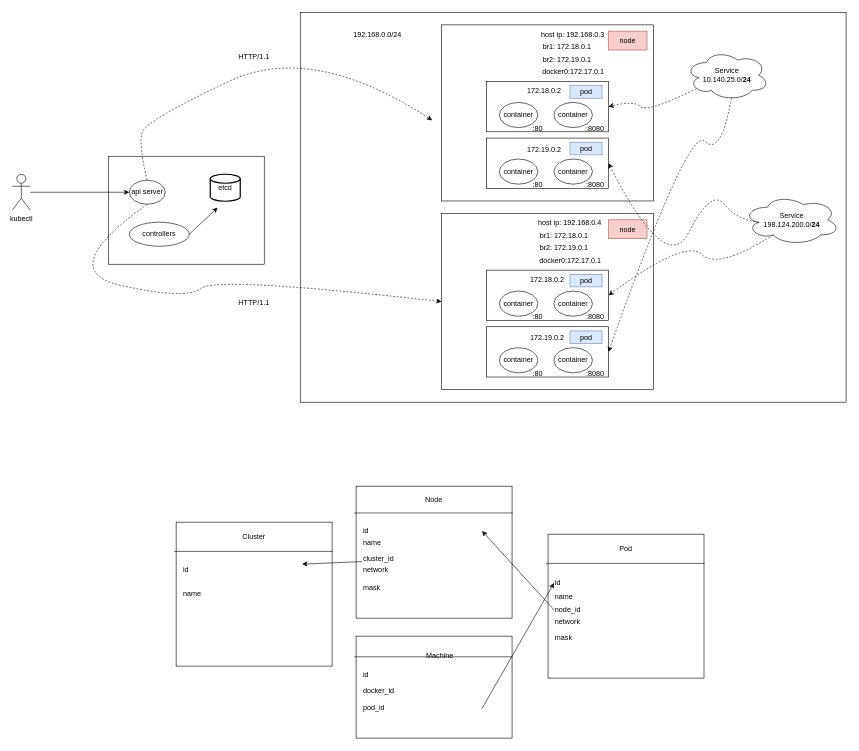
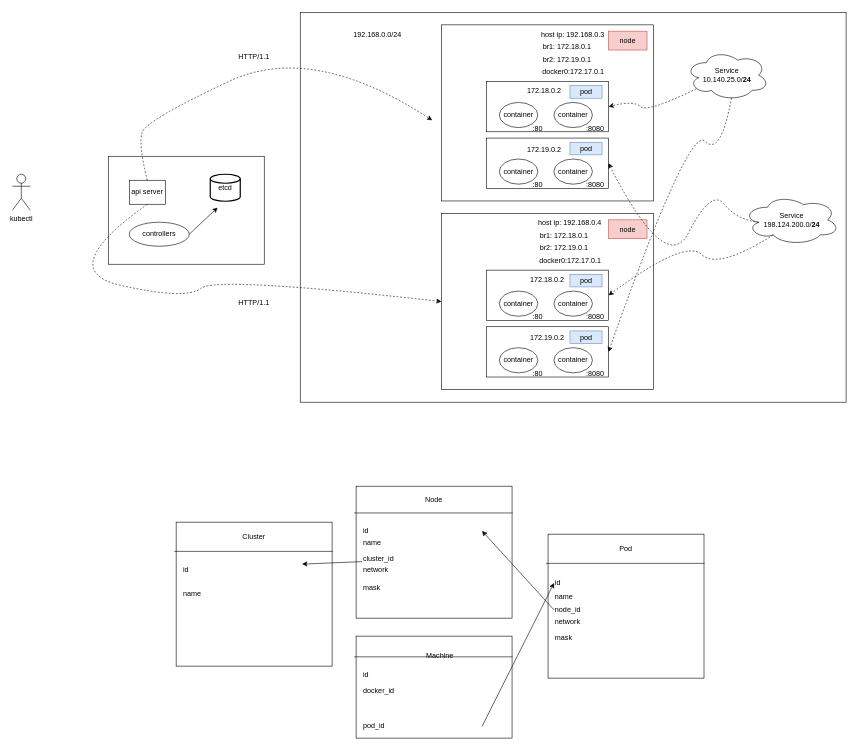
  <mxCell id="0" />
  <mxCell id="1" parent="0" />
  <mxCell id="2" value="" style="group" parent="1" vertex="1" connectable="0"><mxGeometry x="180" y="260" width="260" height="180" as="geometry" /></mxCell>
  <mxCell id="3" value="" style="rounded=0;whiteSpace=wrap;html=1;" parent="2" vertex="1"><mxGeometry width="260" height="180" as="geometry" /></mxCell>
- <mxCell id="4" value="api server" style="ellipse;whiteSpace=wrap;html=1;" parent="2" vertex="1"><mxGeometry x="35" y="40" width="60" height="40" as="geometry" /></mxCell>
+ <mxCell id="4" value="api server" style="rounded=0;whiteSpace=wrap;html=1;" parent="2" vertex="1"><mxGeometry x="35" y="40" width="60" height="40" as="geometry" /></mxCell>
  <mxCell id="5" value="controllers" style="ellipse;whiteSpace=wrap;html=1;" parent="2" vertex="1"><mxGeometry x="35" y="110" width="100" height="40" as="geometry" /></mxCell>
  <mxCell id="6" value="" style="endArrow=classic;html=1;rounded=0;exitX=1;exitY=0.5;exitDx=0;exitDy=0;entryX=0.145;entryY=1;entryDx=0;entryDy=-4.35;entryPerimeter=0;" parent="2" source="5" edge="1"><mxGeometry width="50" height="50" relative="1" as="geometry"><mxPoint x="150" y="115" as="sourcePoint" /><mxPoint x="182.25" y="85.65" as="targetPoint" /></mxGeometry></mxCell>
  <mxCell id="7" value="etcd" style="strokeWidth=2;html=1;shape=mxgraph.flowchart.database;whiteSpace=wrap;" vertex="1" parent="2"><mxGeometry x="170" y="30" width="50" height="45" as="geometry" /></mxCell>
  <mxCell id="8" value="" style="group" parent="1" vertex="1" connectable="0"><mxGeometry x="500" y="20" width="910" height="650" as="geometry" /></mxCell>
  <mxCell id="9" value="" style="rounded=0;whiteSpace=wrap;html=1;" parent="8" vertex="1"><mxGeometry width="910" height="650" as="geometry" /></mxCell>
  <mxCell id="10" value="" style="group" parent="8" vertex="1" connectable="0"><mxGeometry x="235.529" y="20.968" width="353.294" height="293.548" as="geometry" /></mxCell>
  <mxCell id="11" value="" style="rounded=0;whiteSpace=wrap;html=1;" parent="10" vertex="1"><mxGeometry width="353.294" height="293.548" as="geometry" /></mxCell>
  <mxCell id="12" value="node" style="text;html=1;strokeColor=#b85450;fillColor=#f8cecc;align=center;verticalAlign=middle;whiteSpace=wrap;rounded=0;" parent="10" vertex="1"><mxGeometry x="278.353" y="10.484" width="64.235" height="31.452" as="geometry" /></mxCell>
  <mxCell id="13" value="" style="group" parent="10" vertex="1" connectable="0"><mxGeometry x="74.941" y="188.71" width="214.118" height="94.355" as="geometry" /></mxCell>
  <mxCell id="14" value="" style="rounded=0;whiteSpace=wrap;html=1;" parent="13" vertex="1"><mxGeometry width="203.412" height="83.871" as="geometry" /></mxCell>
  <mxCell id="15" value="pod" style="text;html=1;strokeColor=#6c8ebf;fillColor=#dae8fc;align=center;verticalAlign=middle;whiteSpace=wrap;rounded=0;" parent="13" vertex="1"><mxGeometry x="139.176" y="6.989" width="53.529" height="20.968" as="geometry" /></mxCell>
  <mxCell id="16" value="container" style="ellipse;whiteSpace=wrap;html=1;" parent="13" vertex="1"><mxGeometry x="112.412" y="34.946" width="64.235" height="41.935" as="geometry" /></mxCell>
  <mxCell id="17" value="container" style="ellipse;whiteSpace=wrap;html=1;" parent="13" vertex="1"><mxGeometry x="21.412" y="34.946" width="64.235" height="41.935" as="geometry" /></mxCell>
  <mxCell id="18" value=":80" style="text;html=1;strokeColor=none;fillColor=none;align=center;verticalAlign=middle;whiteSpace=wrap;rounded=0;" parent="13" vertex="1"><mxGeometry x="53.529" y="62.903" width="64.235" height="31.452" as="geometry" /></mxCell>
  <mxCell id="19" value=":8080" style="text;html=1;strokeColor=none;fillColor=none;align=center;verticalAlign=middle;whiteSpace=wrap;rounded=0;" parent="13" vertex="1"><mxGeometry x="149.882" y="62.903" width="64.235" height="31.452" as="geometry" /></mxCell>
  <mxCell id="20" value="172.19.0.2" style="text;html=1;strokeColor=none;fillColor=none;align=center;verticalAlign=middle;whiteSpace=wrap;rounded=0;" vertex="1" parent="13"><mxGeometry x="64.235" y="3.491" width="64.235" height="31.452" as="geometry" /></mxCell>
  <mxCell id="21" value="" style="group" parent="10" vertex="1" connectable="0"><mxGeometry x="74.941" y="94.355" width="214.118" height="94.355" as="geometry" /></mxCell>
  <mxCell id="22" value="" style="rounded=0;whiteSpace=wrap;html=1;" parent="21" vertex="1"><mxGeometry width="203.412" height="83.871" as="geometry" /></mxCell>
  <mxCell id="23" value="pod" style="text;html=1;strokeColor=#6c8ebf;fillColor=#dae8fc;align=center;verticalAlign=middle;whiteSpace=wrap;rounded=0;" parent="21" vertex="1"><mxGeometry x="139.176" y="6.989" width="53.529" height="20.968" as="geometry" /></mxCell>
  <mxCell id="24" value="container" style="ellipse;whiteSpace=wrap;html=1;" parent="21" vertex="1"><mxGeometry x="112.412" y="34.946" width="64.235" height="41.935" as="geometry" /></mxCell>
  <mxCell id="25" value="container" style="ellipse;whiteSpace=wrap;html=1;" parent="21" vertex="1"><mxGeometry x="21.412" y="34.946" width="64.235" height="41.935" as="geometry" /></mxCell>
  <mxCell id="26" value=":80" style="text;html=1;strokeColor=none;fillColor=none;align=center;verticalAlign=middle;whiteSpace=wrap;rounded=0;" parent="21" vertex="1"><mxGeometry x="53.529" y="62.903" width="64.235" height="31.452" as="geometry" /></mxCell>
  <mxCell id="27" value=":8080" style="text;html=1;strokeColor=none;fillColor=none;align=center;verticalAlign=middle;whiteSpace=wrap;rounded=0;" parent="21" vertex="1"><mxGeometry x="149.882" y="62.903" width="64.235" height="31.452" as="geometry" /></mxCell>
  <mxCell id="28" value="172.18.0.2" style="text;html=1;strokeColor=none;fillColor=none;align=center;verticalAlign=middle;whiteSpace=wrap;rounded=0;" parent="21" vertex="1"><mxGeometry x="64.235" width="64.235" height="31.452" as="geometry" /></mxCell>
  <mxCell id="29" value="host ip: 192.168.0.3" style="text;html=1;strokeColor=none;fillColor=none;align=center;verticalAlign=middle;whiteSpace=wrap;rounded=0;" vertex="1" parent="10"><mxGeometry x="159.64" width="118.71" height="31.45" as="geometry" /></mxCell>
  <mxCell id="30" value="br1: 172.18.0.1" style="text;html=1;strokeColor=none;fillColor=none;align=center;verticalAlign=middle;whiteSpace=wrap;rounded=0;" vertex="1" parent="10"><mxGeometry x="159.64" y="20.97" width="100" height="31.45" as="geometry" /></mxCell>
  <mxCell id="31" value="br2: 172.19.0.1" style="text;html=1;strokeColor=none;fillColor=none;align=center;verticalAlign=middle;whiteSpace=wrap;rounded=0;" vertex="1" parent="10"><mxGeometry x="166.87" y="41.94" width="85.53" height="31.45" as="geometry" /></mxCell>
  <mxCell id="32" value="docker0:172.17.0.1" style="text;html=1;strokeColor=none;fillColor=none;align=center;verticalAlign=middle;whiteSpace=wrap;rounded=0;" vertex="1" parent="10"><mxGeometry x="166.868" y="62.908" width="107.059" height="31.452" as="geometry" /></mxCell>
  <mxCell id="33" value="" style="group" parent="8" vertex="1" connectable="0"><mxGeometry x="235.529" y="335.484" width="353.294" height="293.548" as="geometry" /></mxCell>
  <mxCell id="34" value="" style="rounded=0;whiteSpace=wrap;html=1;" parent="33" vertex="1"><mxGeometry width="353.294" height="293.548" as="geometry" /></mxCell>
  <mxCell id="35" value="node" style="text;html=1;strokeColor=#b85450;fillColor=#f8cecc;align=center;verticalAlign=middle;whiteSpace=wrap;rounded=0;" parent="33" vertex="1"><mxGeometry x="278.353" y="10.484" width="64.235" height="31.452" as="geometry" /></mxCell>
  <mxCell id="36" value="" style="group" parent="33" vertex="1" connectable="0"><mxGeometry x="74.941" y="188.71" width="214.118" height="94.355" as="geometry" /></mxCell>
  <mxCell id="37" value="" style="rounded=0;whiteSpace=wrap;html=1;" parent="36" vertex="1"><mxGeometry width="203.412" height="83.871" as="geometry" /></mxCell>
  <mxCell id="38" value="pod" style="text;html=1;strokeColor=#6c8ebf;fillColor=#dae8fc;align=center;verticalAlign=middle;whiteSpace=wrap;rounded=0;" parent="36" vertex="1"><mxGeometry x="139.176" y="6.989" width="53.529" height="20.968" as="geometry" /></mxCell>
  <mxCell id="39" value="container" style="ellipse;whiteSpace=wrap;html=1;" parent="36" vertex="1"><mxGeometry x="112.412" y="34.946" width="64.235" height="41.935" as="geometry" /></mxCell>
  <mxCell id="40" value="container" style="ellipse;whiteSpace=wrap;html=1;" parent="36" vertex="1"><mxGeometry x="21.412" y="34.946" width="64.235" height="41.935" as="geometry" /></mxCell>
  <mxCell id="41" value=":80" style="text;html=1;strokeColor=none;fillColor=none;align=center;verticalAlign=middle;whiteSpace=wrap;rounded=0;" parent="36" vertex="1"><mxGeometry x="53.529" y="62.903" width="64.235" height="31.452" as="geometry" /></mxCell>
  <mxCell id="42" value=":8080" style="text;html=1;strokeColor=none;fillColor=none;align=center;verticalAlign=middle;whiteSpace=wrap;rounded=0;" parent="36" vertex="1"><mxGeometry x="149.882" y="62.903" width="64.235" height="31.452" as="geometry" /></mxCell>
  <mxCell id="43" value="172.19.0.2" style="text;html=1;strokeColor=none;fillColor=none;align=center;verticalAlign=middle;whiteSpace=wrap;rounded=0;" parent="36" vertex="1"><mxGeometry x="69.588" y="3.491" width="64.235" height="31.452" as="geometry" /></mxCell>
  <mxCell id="44" value="" style="group" parent="33" vertex="1" connectable="0"><mxGeometry x="74.941" y="94.355" width="214.118" height="94.355" as="geometry" /></mxCell>
  <mxCell id="45" value="" style="rounded=0;whiteSpace=wrap;html=1;" parent="44" vertex="1"><mxGeometry width="203.412" height="83.871" as="geometry" /></mxCell>
  <mxCell id="46" value="pod" style="text;html=1;strokeColor=#6c8ebf;fillColor=#dae8fc;align=center;verticalAlign=middle;whiteSpace=wrap;rounded=0;" parent="44" vertex="1"><mxGeometry x="139.176" y="6.989" width="53.529" height="20.968" as="geometry" /></mxCell>
  <mxCell id="47" value="container" style="ellipse;whiteSpace=wrap;html=1;" parent="44" vertex="1"><mxGeometry x="112.412" y="34.946" width="64.235" height="41.935" as="geometry" /></mxCell>
  <mxCell id="48" value="container" style="ellipse;whiteSpace=wrap;html=1;" parent="44" vertex="1"><mxGeometry x="21.412" y="34.946" width="64.235" height="41.935" as="geometry" /></mxCell>
  <mxCell id="49" value=":80" style="text;html=1;strokeColor=none;fillColor=none;align=center;verticalAlign=middle;whiteSpace=wrap;rounded=0;" parent="44" vertex="1"><mxGeometry x="53.529" y="62.903" width="64.235" height="31.452" as="geometry" /></mxCell>
  <mxCell id="50" value=":8080" style="text;html=1;strokeColor=none;fillColor=none;align=center;verticalAlign=middle;whiteSpace=wrap;rounded=0;" parent="44" vertex="1"><mxGeometry x="149.882" y="62.903" width="64.235" height="31.452" as="geometry" /></mxCell>
  <mxCell id="51" value="172.18.0.2" style="text;html=1;strokeColor=none;fillColor=none;align=center;verticalAlign=middle;whiteSpace=wrap;rounded=0;" parent="44" vertex="1"><mxGeometry x="69.588" width="64.235" height="31.452" as="geometry" /></mxCell>
  <mxCell id="52" value="host ip: 192.168.0.4" style="text;html=1;strokeColor=none;fillColor=none;align=center;verticalAlign=middle;whiteSpace=wrap;rounded=0;" vertex="1" parent="33"><mxGeometry x="154.47" y="-0.006" width="118.71" height="31.45" as="geometry" /></mxCell>
  <mxCell id="53" value="br1: 172.18.0.1" style="text;html=1;strokeColor=none;fillColor=none;align=center;verticalAlign=middle;whiteSpace=wrap;rounded=0;" vertex="1" parent="33"><mxGeometry x="154.47" y="20.964" width="100" height="31.45" as="geometry" /></mxCell>
  <mxCell id="54" value="br2: 172.19.0.1" style="text;html=1;strokeColor=none;fillColor=none;align=center;verticalAlign=middle;whiteSpace=wrap;rounded=0;" vertex="1" parent="33"><mxGeometry x="161.7" y="41.934" width="85.53" height="31.45" as="geometry" /></mxCell>
  <mxCell id="55" value="docker0:172.17.0.1" style="text;html=1;strokeColor=none;fillColor=none;align=center;verticalAlign=middle;whiteSpace=wrap;rounded=0;" vertex="1" parent="33"><mxGeometry x="161.698" y="62.902" width="107.059" height="31.452" as="geometry" /></mxCell>
  <mxCell id="56" value="Service&lt;br&gt;10.140.25.0/&lt;b&gt;24&lt;/b&gt;" style="ellipse;shape=cloud;whiteSpace=wrap;html=1;" parent="8" vertex="1"><mxGeometry x="642.353" y="62.903" width="139.176" height="83.871" as="geometry" /></mxCell>
  <mxCell id="57" value="" style="curved=1;endArrow=classic;html=1;rounded=0;exitX=0.13;exitY=0.77;exitDx=0;exitDy=0;exitPerimeter=0;entryX=1;entryY=0.5;entryDx=0;entryDy=0;dashed=1;" parent="8" source="56" target="22" edge="1"><mxGeometry width="50" height="50" relative="1" as="geometry"><mxPoint x="524.588" y="167.742" as="sourcePoint" /><mxPoint x="578.118" y="115.323" as="targetPoint" /><Array as="points"><mxPoint x="578.118" y="167.742" /><mxPoint x="556.706" y="146.774" /></Array></mxGeometry></mxCell>
  <mxCell id="58" value="" style="curved=1;endArrow=classic;html=1;rounded=0;exitX=0.55;exitY=0.95;exitDx=0;exitDy=0;exitPerimeter=0;entryX=1;entryY=0.5;entryDx=0;entryDy=0;dashed=1;" parent="8" source="56" target="37" edge="1"><mxGeometry width="50" height="50" relative="1" as="geometry"><mxPoint x="647.706" y="241.129" as="sourcePoint" /><mxPoint x="701.235" y="188.71" as="targetPoint" /><Array as="points"><mxPoint x="701.235" y="241.129" /><mxPoint x="647.706" y="188.71" /></Array></mxGeometry></mxCell>
  <mxCell id="59" value="Service&lt;br&gt;198.124.200.0/&lt;b&gt;24&lt;/b&gt;" style="ellipse;shape=cloud;whiteSpace=wrap;html=1;" parent="8" vertex="1"><mxGeometry x="738.706" y="304.032" width="160.588" height="83.871" as="geometry" /></mxCell>
  <mxCell id="60" value="" style="curved=1;endArrow=classic;html=1;rounded=0;entryX=1;entryY=0.5;entryDx=0;entryDy=0;exitX=0.16;exitY=0.55;exitDx=0;exitDy=0;exitPerimeter=0;dashed=1;" parent="8" source="59" target="14" edge="1"><mxGeometry width="50" height="50" relative="1" as="geometry"><mxPoint x="610.235" y="492.742" as="sourcePoint" /><mxPoint x="663.765" y="440.323" as="targetPoint" /><Array as="points"><mxPoint x="728" y="345.968" /><mxPoint x="685.176" y="293.548" /><mxPoint x="610.235" y="440.323" /></Array></mxGeometry></mxCell>
  <mxCell id="61" value="" style="curved=1;endArrow=classic;html=1;rounded=0;exitX=0.31;exitY=0.8;exitDx=0;exitDy=0;exitPerimeter=0;entryX=1;entryY=0.5;entryDx=0;entryDy=0;dashed=1;" parent="8" source="59" target="45" edge="1"><mxGeometry width="50" height="50" relative="1" as="geometry"><mxPoint x="642.353" y="429.839" as="sourcePoint" /><mxPoint x="695.882" y="377.419" as="targetPoint" /><Array as="points"><mxPoint x="695.882" y="429.839" /><mxPoint x="642.353" y="377.419" /></Array></mxGeometry></mxCell>
  <mxCell id="62" value="192.168.0.0/24" style="text;html=1;strokeColor=none;fillColor=none;align=center;verticalAlign=middle;whiteSpace=wrap;rounded=0;" vertex="1" parent="8"><mxGeometry x="85.647" y="20.968" width="85.647" height="31.452" as="geometry" /></mxCell>
  <mxCell id="63" value="kubectl" style="shape=umlActor;verticalLabelPosition=bottom;verticalAlign=top;html=1;outlineConnect=0;" parent="1" vertex="1"><mxGeometry x="20" y="290" width="30" height="60" as="geometry" /></mxCell>
- <mxCell id="64" value="" style="endArrow=classic;html=1;rounded=0;entryX=0;entryY=0.5;entryDx=0;entryDy=0;" parent="1" source="63" target="4" edge="1"><mxGeometry width="50" height="50" relative="1" as="geometry"><mxPoint x="50" y="310" as="sourcePoint" /><mxPoint x="100" y="260" as="targetPoint" /></mxGeometry></mxCell>
  <mxCell id="65" value="" style="group" parent="1" vertex="1" connectable="0"><mxGeometry x="593.12" y="810" width="260" height="220" as="geometry" /></mxCell>
  <mxCell id="66" value="" style="rounded=0;whiteSpace=wrap;html=1;" parent="65" vertex="1"><mxGeometry width="260" height="220.0" as="geometry" /></mxCell>
  <mxCell id="67" value="Node" style="text;html=1;strokeColor=none;fillColor=none;align=center;verticalAlign=middle;whiteSpace=wrap;rounded=0;" parent="65" vertex="1"><mxGeometry x="100" y="9.167" width="60" height="27.5" as="geometry" /></mxCell>
  <mxCell id="68" value="" style="endArrow=none;html=1;rounded=0;exitX=-0.012;exitY=0.203;exitDx=0;exitDy=0;exitPerimeter=0;entryX=1.003;entryY=0.203;entryDx=0;entryDy=0;entryPerimeter=0;" parent="65" source="66" target="66" edge="1"><mxGeometry width="50" height="50" relative="1" as="geometry"><mxPoint x="80" y="64.167" as="sourcePoint" /><mxPoint x="130" y="18.333" as="targetPoint" /></mxGeometry></mxCell>
  <mxCell id="69" value="id" style="text;html=1;strokeColor=none;fillColor=none;align=left;verticalAlign=middle;whiteSpace=wrap;rounded=0;" parent="65" vertex="1"><mxGeometry x="10" y="64.169" width="200" height="20.992" as="geometry" /></mxCell>
  <mxCell id="70" value="name" style="text;html=1;strokeColor=none;fillColor=none;align=left;verticalAlign=middle;whiteSpace=wrap;rounded=0;" parent="65" vertex="1"><mxGeometry x="10" y="85.161" width="200" height="19.814" as="geometry" /></mxCell>
  <mxCell id="71" value="cluster_id" style="text;html=1;strokeColor=none;fillColor=none;align=left;verticalAlign=middle;whiteSpace=wrap;rounded=0;" parent="65" vertex="1"><mxGeometry x="10" y="111.772" width="200" height="18.629" as="geometry" /></mxCell>
  <mxCell id="72" value="network" style="text;html=1;strokeColor=none;fillColor=none;align=left;verticalAlign=middle;whiteSpace=wrap;rounded=0;" parent="65" vertex="1"><mxGeometry x="10" y="130.401" width="200" height="18.629" as="geometry" /></mxCell>
  <mxCell id="73" value="mask" style="text;html=1;strokeColor=none;fillColor=none;align=left;verticalAlign=middle;whiteSpace=wrap;rounded=0;" parent="65" vertex="1"><mxGeometry x="10" y="160.002" width="200" height="18.629" as="geometry" /></mxCell>
  <mxCell id="74" value="" style="group" parent="1" vertex="1" connectable="0"><mxGeometry x="913.12" y="890" width="260" height="240" as="geometry" /></mxCell>
  <mxCell id="75" value="" style="rounded=0;whiteSpace=wrap;html=1;" parent="74" vertex="1"><mxGeometry width="260" height="240" as="geometry" /></mxCell>
  <mxCell id="76" value="Pod" style="text;html=1;strokeColor=none;fillColor=none;align=center;verticalAlign=middle;whiteSpace=wrap;rounded=0;" parent="74" vertex="1"><mxGeometry x="100" y="10" width="60" height="30" as="geometry" /></mxCell>
  <mxCell id="77" value="" style="endArrow=none;html=1;rounded=0;exitX=-0.012;exitY=0.203;exitDx=0;exitDy=0;exitPerimeter=0;entryX=1.003;entryY=0.203;entryDx=0;entryDy=0;entryPerimeter=0;" parent="74" source="75" target="75" edge="1"><mxGeometry width="50" height="50" relative="1" as="geometry"><mxPoint x="80" y="70" as="sourcePoint" /><mxPoint x="130" y="20" as="targetPoint" /></mxGeometry></mxCell>
  <mxCell id="78" value="id" style="text;html=1;strokeColor=none;fillColor=none;align=left;verticalAlign=middle;whiteSpace=wrap;rounded=0;" parent="74" vertex="1"><mxGeometry x="10" y="70.003" width="200" height="22.901" as="geometry" /></mxCell>
  <mxCell id="79" value="name" style="text;html=1;strokeColor=none;fillColor=none;align=left;verticalAlign=middle;whiteSpace=wrap;rounded=0;" parent="74" vertex="1"><mxGeometry x="10" y="92.903" width="200" height="21.615" as="geometry" /></mxCell>
  <mxCell id="80" value="node_id" style="text;html=1;strokeColor=none;fillColor=none;align=left;verticalAlign=middle;whiteSpace=wrap;rounded=0;" parent="74" vertex="1"><mxGeometry x="10" y="116.129" width="200" height="20.323" as="geometry" /></mxCell>
  <mxCell id="81" value="network" style="text;html=1;strokeColor=none;fillColor=none;align=left;verticalAlign=middle;whiteSpace=wrap;rounded=0;" parent="74" vertex="1"><mxGeometry x="10" y="136.452" width="200" height="20.323" as="geometry" /></mxCell>
  <mxCell id="82" value="mask" style="text;html=1;strokeColor=none;fillColor=none;align=left;verticalAlign=middle;whiteSpace=wrap;rounded=0;" parent="74" vertex="1"><mxGeometry x="10" y="162.581" width="200" height="20.323" as="geometry" /></mxCell>
  <mxCell id="83" value="" style="group" parent="1" vertex="1" connectable="0"><mxGeometry x="593.12" y="1060" width="260" height="170" as="geometry" /></mxCell>
  <mxCell id="84" value="" style="rounded=0;whiteSpace=wrap;html=1;" parent="83" vertex="1"><mxGeometry width="260" height="170" as="geometry" /></mxCell>
  <mxCell id="85" value="Machine" style="text;html=1;strokeColor=none;fillColor=none;align=center;verticalAlign=middle;whiteSpace=wrap;rounded=0;" parent="83" vertex="1"><mxGeometry x="110" y="22.083" width="60" height="21.25" as="geometry" /></mxCell>
  <mxCell id="86" value="" style="endArrow=none;html=1;rounded=0;exitX=-0.012;exitY=0.203;exitDx=0;exitDy=0;exitPerimeter=0;entryX=1.003;entryY=0.203;entryDx=0;entryDy=0;entryPerimeter=0;" parent="83" source="84" target="84" edge="1"><mxGeometry width="50" height="50" relative="1" as="geometry"><mxPoint x="80" y="49.583" as="sourcePoint" /><mxPoint x="130" y="14.167" as="targetPoint" /></mxGeometry></mxCell>
  <mxCell id="87" value="id" style="text;html=1;strokeColor=none;fillColor=none;align=left;verticalAlign=middle;whiteSpace=wrap;rounded=0;" parent="83" vertex="1"><mxGeometry x="10" y="49.583" width="200" height="28.333" as="geometry" /></mxCell>
  <mxCell id="88" value="docker_id" style="text;html=1;strokeColor=none;fillColor=none;align=left;verticalAlign=middle;whiteSpace=wrap;rounded=0;" parent="83" vertex="1"><mxGeometry x="10" y="77.917" width="200" height="28.333" as="geometry" /></mxCell>
- <mxCell id="89" value="pod_id" style="text;html=1;strokeColor=none;fillColor=none;align=left;verticalAlign=middle;whiteSpace=wrap;rounded=0;" parent="83" vertex="1"><mxGeometry x="10" y="106.25" width="200" height="28.333" as="geometry" /></mxCell>
+ <mxCell id="89" value="pod_id" style="text;html=1;strokeColor=none;fillColor=none;align=left;verticalAlign=middle;whiteSpace=wrap;rounded=0;" parent="83" vertex="1"><mxGeometry x="10" y="136.25" width="200" height="28.333" as="geometry" /></mxCell>
  <mxCell id="90" value="" style="group;rounded=0;" parent="1" vertex="1" connectable="0"><mxGeometry x="293.12" y="870" width="260" height="240" as="geometry" /></mxCell>
  <mxCell id="91" value="" style="rounded=0;whiteSpace=wrap;html=1;" parent="90" vertex="1"><mxGeometry width="260" height="240" as="geometry" /></mxCell>
  <mxCell id="92" value="Cluster" style="text;html=1;strokeColor=none;fillColor=none;align=center;verticalAlign=middle;whiteSpace=wrap;rounded=0;" parent="90" vertex="1"><mxGeometry x="100" y="10" width="60" height="30" as="geometry" /></mxCell>
  <mxCell id="93" value="" style="endArrow=none;html=1;rounded=0;exitX=-0.012;exitY=0.203;exitDx=0;exitDy=0;exitPerimeter=0;entryX=1.003;entryY=0.203;entryDx=0;entryDy=0;entryPerimeter=0;" parent="90" source="91" target="91" edge="1"><mxGeometry width="50" height="50" relative="1" as="geometry"><mxPoint x="80" y="70" as="sourcePoint" /><mxPoint x="130" y="20" as="targetPoint" /></mxGeometry></mxCell>
  <mxCell id="94" value="id" style="text;html=1;strokeColor=none;fillColor=default;align=left;verticalAlign=middle;whiteSpace=wrap;rounded=0;absoluteArcSize=0;" parent="90" vertex="1"><mxGeometry x="10" y="70" width="200" height="20" as="geometry" /></mxCell>
  <mxCell id="95" value="name" style="text;html=1;strokeColor=none;fillColor=none;align=left;verticalAlign=middle;whiteSpace=wrap;rounded=0;" parent="90" vertex="1"><mxGeometry x="10" y="110" width="200" height="20" as="geometry" /></mxCell>
  <mxCell id="96" value="" style="endArrow=classic;html=1;rounded=0;exitX=0;exitY=0.75;exitDx=0;exitDy=0;entryX=1;entryY=0;entryDx=0;entryDy=0;" parent="1" source="71" target="94" edge="1"><mxGeometry width="50" height="50" relative="1" as="geometry"><mxPoint x="573.12" y="1020" as="sourcePoint" /><mxPoint x="623.12" y="970" as="targetPoint" /></mxGeometry></mxCell>
  <mxCell id="97" value="" style="endArrow=classic;html=1;rounded=0;exitX=0;exitY=0.5;exitDx=0;exitDy=0;entryX=1;entryY=0.5;entryDx=0;entryDy=0;" parent="1" source="80" target="69" edge="1"><mxGeometry width="50" height="50" relative="1" as="geometry"><mxPoint x="873.12" y="1030" as="sourcePoint" /><mxPoint x="613.12" y="1020" as="targetPoint" /></mxGeometry></mxCell>
  <mxCell id="98" value="" style="endArrow=classic;html=1;rounded=0;exitX=1;exitY=0.5;exitDx=0;exitDy=0;entryX=0;entryY=0.5;entryDx=0;entryDy=0;" parent="1" source="89" target="78" edge="1"><mxGeometry width="50" height="50" relative="1" as="geometry"><mxPoint x="573.12" y="1020" as="sourcePoint" /><mxPoint x="623.12" y="970" as="targetPoint" /></mxGeometry></mxCell>
  <mxCell id="99" value="" style="curved=1;endArrow=classic;html=1;rounded=0;exitX=0.5;exitY=0;exitDx=0;exitDy=0;dashed=1;" parent="1" source="4" edge="1"><mxGeometry width="50" height="50" relative="1" as="geometry"><mxPoint x="243.12" y="250" as="sourcePoint" /><mxPoint x="720" y="200" as="targetPoint" /><Array as="points"><mxPoint x="230" y="240" /><mxPoint x="243.12" y="200" /><mxPoint x="520" y="70" /></Array></mxGeometry></mxCell>
  <mxCell id="100" value="" style="curved=1;endArrow=classic;html=1;rounded=0;entryX=0;entryY=0.5;entryDx=0;entryDy=0;exitX=0.5;exitY=1;exitDx=0;exitDy=0;dashed=1;" parent="1" source="4" target="34" edge="1"><mxGeometry width="50" height="50" relative="1" as="geometry"><mxPoint x="260" y="500" as="sourcePoint" /><mxPoint x="310" y="450" as="targetPoint" /><Array as="points"><mxPoint x="90" y="450" /><mxPoint x="310" y="500" /><mxPoint x="360" y="460" /></Array></mxGeometry></mxCell>
  <mxCell id="101" value="HTTP/1.1" style="text;html=1;strokeColor=none;fillColor=none;align=center;verticalAlign=middle;whiteSpace=wrap;rounded=0;" parent="1" vertex="1"><mxGeometry x="393.12" y="80" width="60" height="30" as="geometry" /></mxCell>
  <mxCell id="102" value="HTTP/1.1" style="text;html=1;strokeColor=none;fillColor=none;align=center;verticalAlign=middle;whiteSpace=wrap;rounded=0;" parent="1" vertex="1"><mxGeometry x="393.12" y="490" width="60" height="30" as="geometry" /></mxCell>
